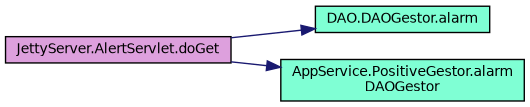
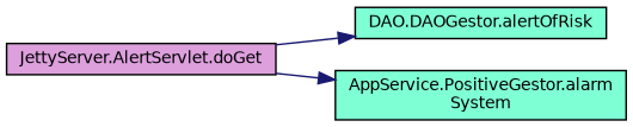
  digraph {
    rankdir=RL
    node [color=black fillcolor=aquamarine fontname=Helvetica fontsize=10 shape=record style=filled]
    edge [color=midnightblue dir=back fontname=Helvetica fontsize=10 labelfontname=Helvetica labelfontsize=10 style=solid]
-   n1 [fontcolor=black height=0.2 label="DAO.DAOGestor.alarm" width=0.4]
+   n1 [fontcolor=black height=0.2 label="DAO.DAOGestor.alertOfRisk" width=0.4]
    n2 [fillcolor=plum height=0.2 label="JettyServer.AlertServlet.doGet" width=0.4]
-   n3 [height=0.2 label="AppService.PositiveGestor.alarm\lDAOGestor" width=0.4]
+   n3 [height=0.2 label="AppService.PositiveGestor.alarm\lSystem" width=0.4]
    n1 -> n2
    n3 -> n2
  }
